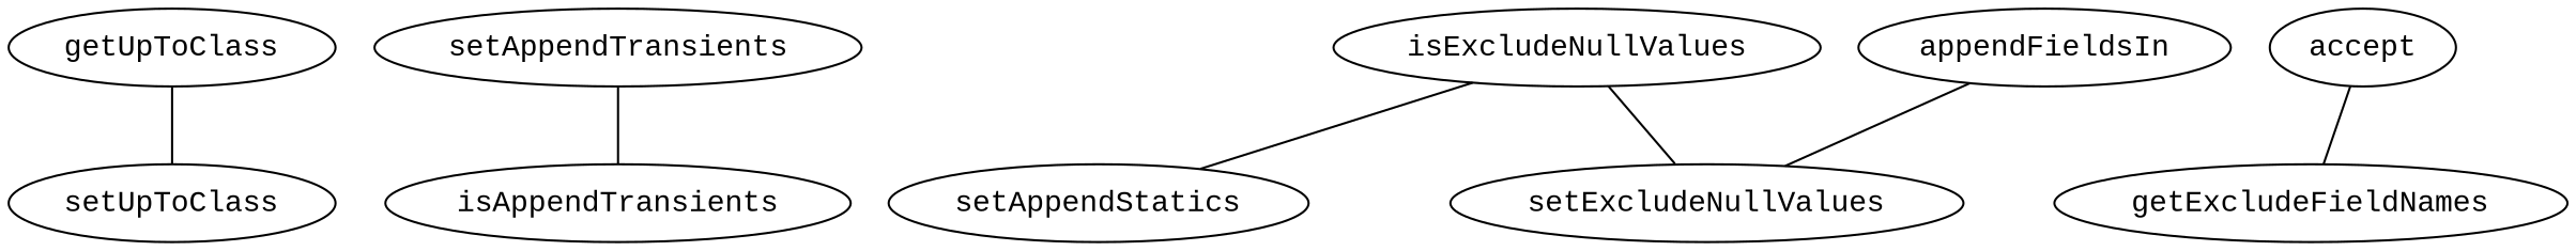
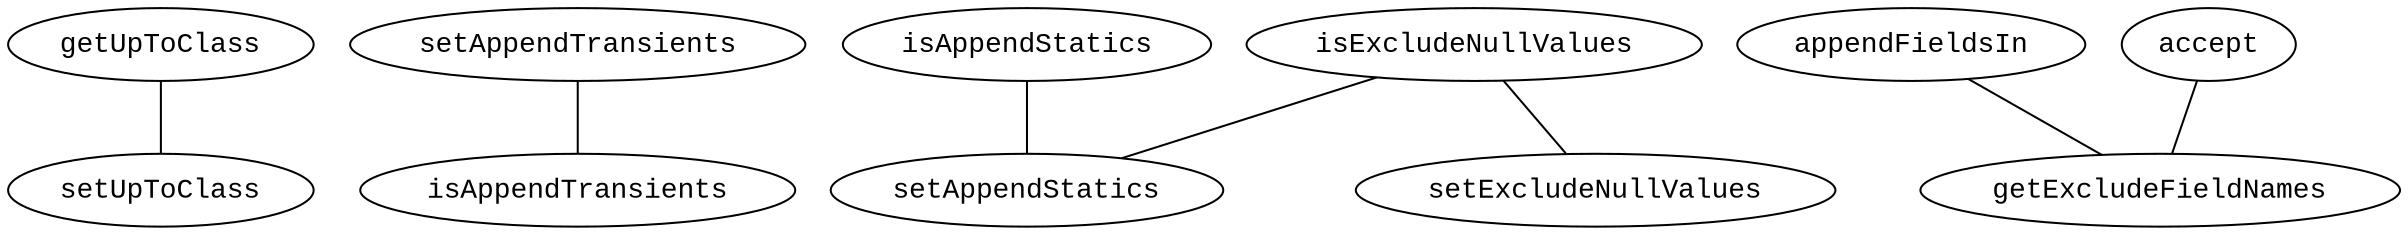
  strict graph {
    fontname="Liberation Mono"
    node [fontname="Liberation Mono"]
    edge [fontname="Liberation Mono"]
    getUpToClass
    setUpToClass
    setAppendTransients
    isAppendTransients
+   isAppendStatics
    setAppendStatics
    isExcludeNullValues
    setExcludeNullValues
    appendFieldsIn
    accept
    getExcludeFieldNames
    getUpToClass -- setUpToClass
    setAppendTransients -- isAppendTransients
+   isAppendStatics -- setAppendStatics
    isExcludeNullValues -- setAppendStatics
    isExcludeNullValues -- setExcludeNullValues
-   appendFieldsIn -- setExcludeNullValues
+   appendFieldsIn -- getExcludeFieldNames
    accept -- getExcludeFieldNames
  }
